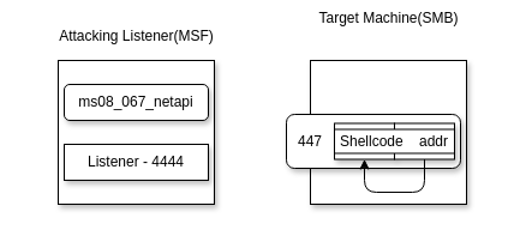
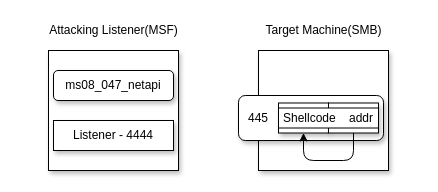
  <mxCell id="0" />
  <mxCell id="1" parent="0" />
  <mxCell id="2" value="" style="rounded=0;whiteSpace=wrap;html=1;shadow=1;" parent="1" vertex="1"><mxGeometry x="48" y="50" width="130" height="120" as="geometry" /></mxCell>
- <mxCell id="3" value="ms08_067_netapi" style="rounded=1;whiteSpace=wrap;html=1;shadow=1;" parent="1" vertex="1"><mxGeometry x="53" y="70" width="120" height="30" as="geometry" /></mxCell>
+ <mxCell id="3" value="ms08_047_netapi" style="rounded=1;whiteSpace=wrap;html=1;shadow=1;" parent="1" vertex="1"><mxGeometry x="53" y="70" width="120" height="30" as="geometry" /></mxCell>
  <mxCell id="4" value="Listener - 4444" style="whiteSpace=wrap;html=1;shadow=1;rounded=0;" parent="1" vertex="1"><mxGeometry x="53" y="120" width="120" height="30" as="geometry" /></mxCell>
  <mxCell id="5" value="" style="rounded=0;whiteSpace=wrap;html=1;shadow=1;" parent="1" vertex="1"><mxGeometry x="258" y="50" width="130" height="120" as="geometry" /></mxCell>
  <mxCell id="6" value="" style="rounded=1;whiteSpace=wrap;html=1;shadow=1;" parent="1" vertex="1"><mxGeometry x="238" y="95" width="145" height="45" as="geometry" /></mxCell>
  <mxCell id="7" value="Buffer" style="rounded=0;whiteSpace=wrap;html=1;shadow=1;" parent="1" vertex="1"><mxGeometry x="278" y="102.5" width="50" height="30" as="geometry" /></mxCell>
  <mxCell id="8" value="RET" style="rounded=0;whiteSpace=wrap;html=1;shadow=1;" parent="1" vertex="1"><mxGeometry x="328" y="102.5" width="50" height="30" as="geometry" /></mxCell>
- <mxCell id="9" value="447" style="text;html=1;strokeColor=none;fillColor=none;align=center;verticalAlign=middle;whiteSpace=wrap;rounded=0;shadow=1;" parent="1" vertex="1"><mxGeometry x="238" y="107.5" width="40" height="20" as="geometry" /></mxCell>
+ <mxCell id="9" value="445" style="text;html=1;strokeColor=none;fillColor=none;align=center;verticalAlign=middle;whiteSpace=wrap;rounded=0;shadow=1;" parent="1" vertex="1"><mxGeometry x="238" y="107.5" width="40" height="20" as="geometry" /></mxCell>
  <mxCell id="10" value="Attacking Listener(MSF)" style="text;html=1;strokeColor=none;fillColor=none;align=center;verticalAlign=middle;whiteSpace=wrap;rounded=0;shadow=1;" parent="1" vertex="1"><mxGeometry x="20.5" y="20" width="185" height="20" as="geometry" /></mxCell>
- <mxCell id="11" value="Target Machine(SMB)" style="text;html=1;strokeColor=none;fillColor=none;align=center;verticalAlign=middle;whiteSpace=wrap;rounded=0;shadow=1;" parent="1" vertex="1"><mxGeometry x="230.5" y="5" width="185" height="20" as="geometry" /></mxCell>
+ <mxCell id="11" value="Target Machine(SMB)" style="text;html=1;strokeColor=none;fillColor=none;align=center;verticalAlign=middle;whiteSpace=wrap;rounded=0;shadow=1;" parent="1" vertex="1"><mxGeometry x="230.5" y="20" width="185" height="20" as="geometry" /></mxCell>
  <mxCell id="12" value="" style="endArrow=classic;html=1;entryX=0.5;entryY=1;entryDx=0;entryDy=0;exitX=0.5;exitY=1;exitDx=0;exitDy=0;" edge="1" parent="1" source="8" target="7"><mxGeometry width="50" height="50" relative="1" as="geometry"><mxPoint x="518" y="260" as="sourcePoint" /><mxPoint x="568" y="210" as="targetPoint" /><Array as="points"><mxPoint x="353" y="160" /><mxPoint x="303" y="160" /></Array></mxGeometry></mxCell>
  <mxCell id="13" value="Shellcode&amp;nbsp; &amp;nbsp; addr" style="rounded=0;whiteSpace=wrap;html=1;shadow=0;" vertex="1" parent="1"><mxGeometry x="278" y="107.5" width="100" height="20" as="geometry" /></mxCell>
